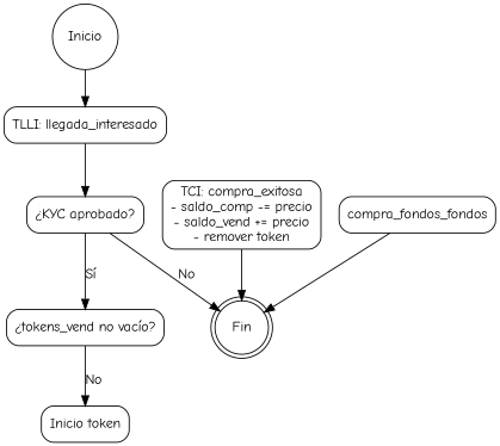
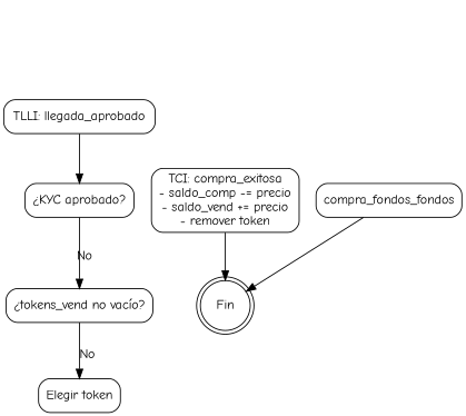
  digraph {
    fontname="Comic Neue"
    rankdir=TB
    node [fontname="Comic Neue" shape=rect style=rounded]
    edge [fontname="Comic Neue"]
-   n1 [label=Inicio shape=circle]
-   n2 [label="TLLI: llegada_interesado"]
+   n2 [label="TLLI: llegada_aprobado"]
    n3 [label="¿KYC aprobado?"]
    n4 [label="¿tokens_vend no vacío?"]
    n5 [label=Fin shape=doublecircle]
-   n6 [label="Inicio token"]
+   n6 [label="Elegir token"]
    n7 [label="TCI: compra_exitosa\n- saldo_comp -= precio\n- saldo_vend += precio\n- remover token"]
    n8 [label=compra_fondos_fondos]
-   n1 -> n2
    n2 -> n3
-   n3 -> n4 [label="Sí"]
-   n3 -> n5 [label=No]
+   n3 -> n4 [label=No]
    n4 -> n6 [label=No]
    n7 -> n5
    n8 -> n5
  }
